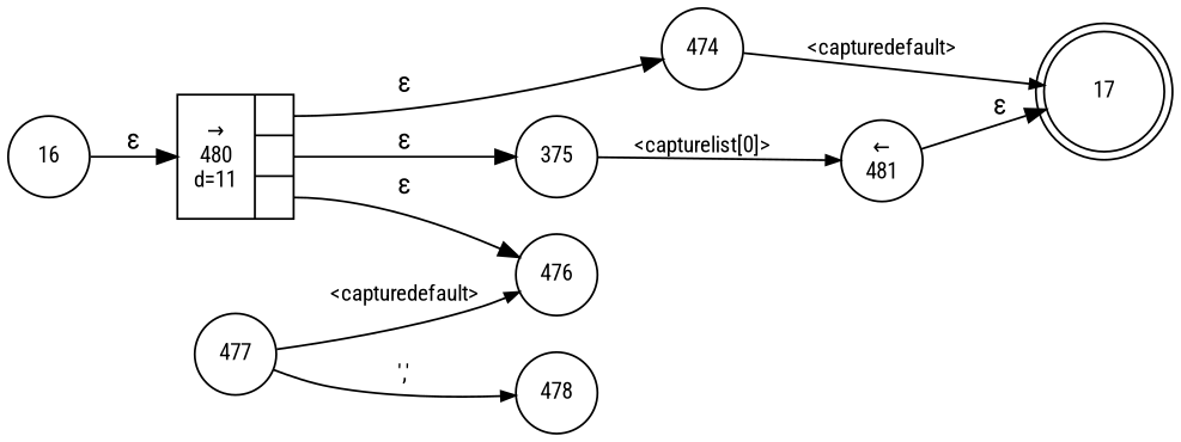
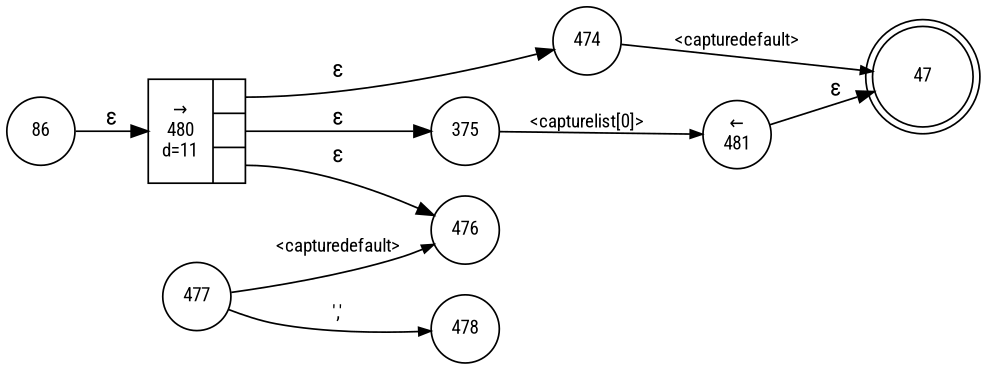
  digraph {
    fontname="Roboto Condensed"
    rankdir=LR
    node [fixedsize=true fontname="Roboto Condensed" fontsize=11 shape=circle peripheries=1]
    edge [fontname="Roboto Condensed"]
-   n1 [label=17 shape=doublecircle width=.6 peripheries=""]
-   n2 [label=16 width=.55]
+   n1 [label=47 shape=doublecircle width=.6 peripheries=""]
+   n2 [label=86 width=.55]
    n3 [fixedsize=false label="{&rarr;\n480\nd=11|{<p0>|<p1>|<p2>}}" shape=record]
    n4 [label=474 width=.55]
    n5 [label=375 width=.55]
    n6 [label=476 width=.55]
    n7 [label="&larr;\n481" width=.55]
    n8 [label=477 width=.55]
    n9 [label=478 width=.55]
    n2 -> n3 [label="&epsilon;"]
    n3 -> n4 [label="&epsilon;" tailport=p0]
    n3 -> n5 [label="&epsilon;" tailport=p1]
    n3 -> n6 [label="&epsilon;" tailport=p2]
    n4 -> n1 [arrowhead=normal arrowsize=.7 fontsize=11 label="<capturedefault>"]
    n5 -> n7 [arrowhead=normal arrowsize=.7 fontsize=11 label="<capturelist[0]>"]
    n7 -> n1 [label="&epsilon;"]
    n8 -> n6 [arrowhead=normal arrowsize=.7 fontsize=11 label="<capturedefault>"]
    n8 -> n9 [arrowhead=normal arrowsize=.7 fontsize=11 label="','"]
  }
